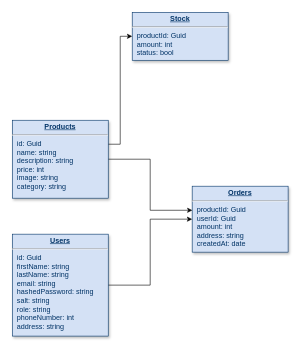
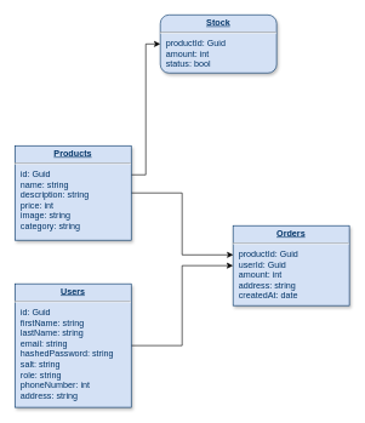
  <mxCell id="0" />
  <mxCell id="1" parent="0" />
  <mxCell id="2" style="edgeStyle=orthogonalEdgeStyle;rounded=0;orthogonalLoop=1;jettySize=auto;html=1;entryX=0.002;entryY=0.365;entryDx=0;entryDy=0;entryPerimeter=0;" parent="1" source="4" target="7" edge="1"><mxGeometry relative="1" as="geometry" /></mxCell>
  <mxCell id="3" style="edgeStyle=orthogonalEdgeStyle;rounded=0;orthogonalLoop=1;jettySize=auto;html=1;entryX=0;entryY=0.5;entryDx=0;entryDy=0;" parent="1" source="4" target="8" edge="1"><mxGeometry relative="1" as="geometry"><Array as="points"><mxPoint x="200" y="240" /><mxPoint x="200" y="60" /></Array></mxGeometry></mxCell>
  <mxCell id="4" value="&lt;p style=&quot;margin: 0px; margin-top: 4px; text-align: center; text-decoration: underline;&quot;&gt;&lt;b&gt;Products&lt;/b&gt;&lt;/p&gt;&lt;hr&gt;&lt;p style=&quot;margin: 0px; margin-left: 8px;&quot;&gt;id: Guid&lt;/p&gt;&lt;p style=&quot;margin: 0px; margin-left: 8px;&quot;&gt;name: string&lt;/p&gt;&lt;p style=&quot;margin: 0px; margin-left: 8px;&quot;&gt;description: string&lt;/p&gt;&lt;p style=&quot;margin: 0px; margin-left: 8px;&quot;&gt;price: int&lt;/p&gt;&lt;p style=&quot;margin: 0px; margin-left: 8px;&quot;&gt;image: string&lt;/p&gt;&lt;p style=&quot;margin: 0px; margin-left: 8px;&quot;&gt;category: string&lt;/p&gt;" style="verticalAlign=top;align=left;overflow=fill;fontSize=12;fontFamily=Helvetica;html=1;strokeColor=#003366;shadow=1;fillColor=#D4E1F5;fontColor=#003366" parent="1" vertex="1"><mxGeometry x="20" y="200" width="160" height="130" as="geometry" /></mxCell>
  <mxCell id="5" style="edgeStyle=orthogonalEdgeStyle;rounded=0;orthogonalLoop=1;jettySize=auto;html=1;entryX=0;entryY=0.5;entryDx=0;entryDy=0;" parent="1" source="6" target="7" edge="1"><mxGeometry relative="1" as="geometry" /></mxCell>
  <mxCell id="6" value="&lt;p style=&quot;margin: 0px; margin-top: 4px; text-align: center; text-decoration: underline;&quot;&gt;&lt;b&gt;Users&lt;/b&gt;&lt;/p&gt;&lt;hr&gt;&lt;p style=&quot;margin: 0px; margin-left: 8px;&quot;&gt;id: Guid&lt;/p&gt;&lt;p style=&quot;margin: 0px; margin-left: 8px;&quot;&gt;firstName: string&lt;/p&gt;&lt;p style=&quot;margin: 0px; margin-left: 8px;&quot;&gt;lastName: string&lt;/p&gt;&lt;p style=&quot;margin: 0px; margin-left: 8px;&quot;&gt;email: string&lt;/p&gt;&lt;p style=&quot;margin: 0px; margin-left: 8px;&quot;&gt;hashedPassword: string&lt;br&gt;salt: string&lt;/p&gt;&lt;p style=&quot;margin: 0px; margin-left: 8px;&quot;&gt;role: string&lt;br&gt;&lt;span style=&quot;background-color: initial;&quot;&gt;phoneNumber: int&lt;/span&gt;&lt;/p&gt;&lt;p style=&quot;margin: 0px; margin-left: 8px;&quot;&gt;address: string&lt;/p&gt;" style="verticalAlign=top;align=left;overflow=fill;fontSize=12;fontFamily=Helvetica;html=1;strokeColor=#003366;shadow=1;fillColor=#D4E1F5;fontColor=#003366" parent="1" vertex="1"><mxGeometry x="20" y="390" width="160" height="170" as="geometry" /></mxCell>
  <mxCell id="7" value="&lt;p style=&quot;margin: 0px; margin-top: 4px; text-align: center; text-decoration: underline;&quot;&gt;&lt;b&gt;Orders&lt;/b&gt;&lt;/p&gt;&lt;hr&gt;&lt;p style=&quot;margin: 0px; margin-left: 8px;&quot;&gt;productId: Guid&lt;/p&gt;&lt;p style=&quot;margin: 0px; margin-left: 8px;&quot;&gt;userId: Guid&lt;/p&gt;&lt;p style=&quot;margin: 0px; margin-left: 8px;&quot;&gt;amount: int&lt;/p&gt;&lt;p style=&quot;margin: 0px; margin-left: 8px;&quot;&gt;address: string&lt;/p&gt;&lt;p style=&quot;margin: 0px; margin-left: 8px;&quot;&gt;createdAt: date&lt;/p&gt;" style="verticalAlign=top;align=left;overflow=fill;fontSize=12;fontFamily=Helvetica;html=1;strokeColor=#003366;shadow=1;fillColor=#D4E1F5;fontColor=#003366" parent="1" vertex="1"><mxGeometry x="320" y="310" width="160" height="110" as="geometry" /></mxCell>
- <mxCell id="8" value="&lt;p style=&quot;margin: 0px; margin-top: 4px; text-align: center; text-decoration: underline;&quot;&gt;&lt;b&gt;Stock&lt;/b&gt;&lt;/p&gt;&lt;hr&gt;&lt;p style=&quot;margin: 0px; margin-left: 8px;&quot;&gt;productId: Guid&lt;/p&gt;&lt;p style=&quot;margin: 0px; margin-left: 8px;&quot;&gt;amount: int&lt;/p&gt;&lt;p style=&quot;margin: 0px; margin-left: 8px;&quot;&gt;status: bool&lt;/p&gt;" style="verticalAlign=top;align=left;overflow=fill;fontSize=12;fontFamily=Helvetica;html=1;strokeColor=#003366;shadow=1;fillColor=#D4E1F5;fontColor=#003366" parent="1" vertex="1"><mxGeometry x="220" y="20" width="160" height="80" as="geometry" /></mxCell>
+ <mxCell id="8" value="&lt;p style=&quot;margin: 0px; margin-top: 4px; text-align: center; text-decoration: underline;&quot;&gt;&lt;b&gt;Stock&lt;/b&gt;&lt;/p&gt;&lt;hr&gt;&lt;p style=&quot;margin: 0px; margin-left: 8px;&quot;&gt;productId: Guid&lt;/p&gt;&lt;p style=&quot;margin: 0px; margin-left: 8px;&quot;&gt;amount: int&lt;/p&gt;&lt;p style=&quot;margin: 0px; margin-left: 8px;&quot;&gt;status: bool&lt;/p&gt;" style="verticalAlign=top;align=left;overflow=fill;fontSize=12;fontFamily=Helvetica;html=1;strokeColor=#003366;shadow=1;fillColor=#D4E1F5;fontColor=#003366;rounded=1;" parent="1" vertex="1"><mxGeometry x="220" y="20" width="160" height="80" as="geometry" /></mxCell>
